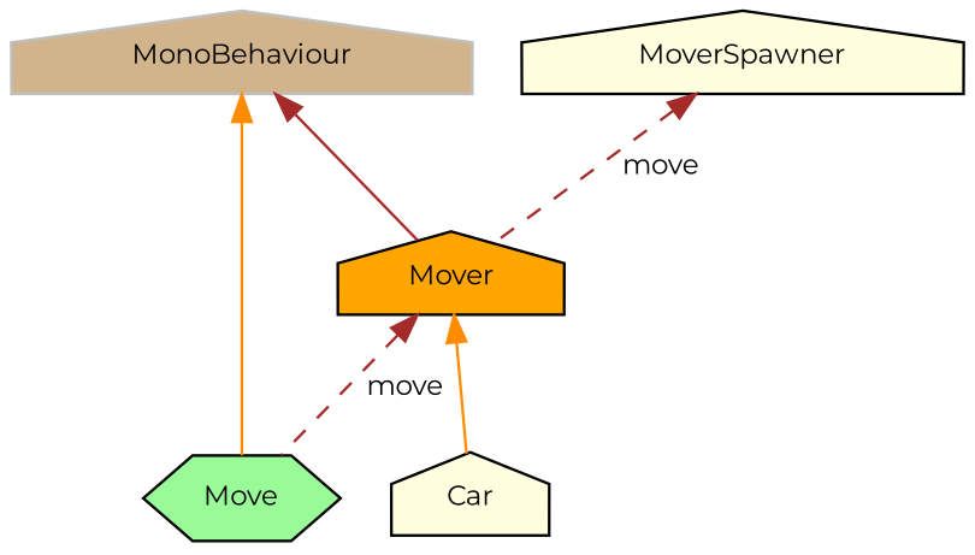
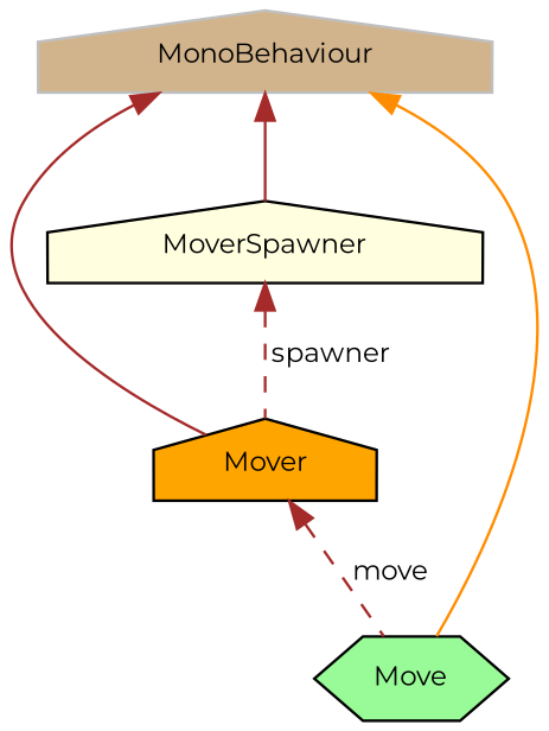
  digraph {
    fontname=Montserrat
    node [color=black fillcolor=lightyellow fontname=Montserrat fontsize=10 shape=house style=filled]
    edge [color=brown dir=back fontname=Montserrat fontsize=10 labelfontname=Helvetica labelfontsize=10 style=solid]
-   n1 [fontcolor=black height=0.2 label=Car width=0.4]
    n2 [fillcolor=orange height=0.2 label=Mover width=0.4]
    n3 [fillcolor=palegreen height=0.2 label=Move shape=hexagon width=0.4]
    n4 [color=grey75 fillcolor=tan height=0.2 label=MonoBehaviour width=0.4]
    n5 [height=0.2 label=MoverSpawner width=0.4]
-   n2 -> n1 [color=darkorange]
    n2 -> n3 [label=" move" style=dashed]
    n4 -> n2
    n4 -> n3 [color=darkorange]
-   n5 -> n2 [label=" move" style=dashed]
+   n4 -> n5
+   n5 -> n2 [label=" spawner" style=dashed]
  }
